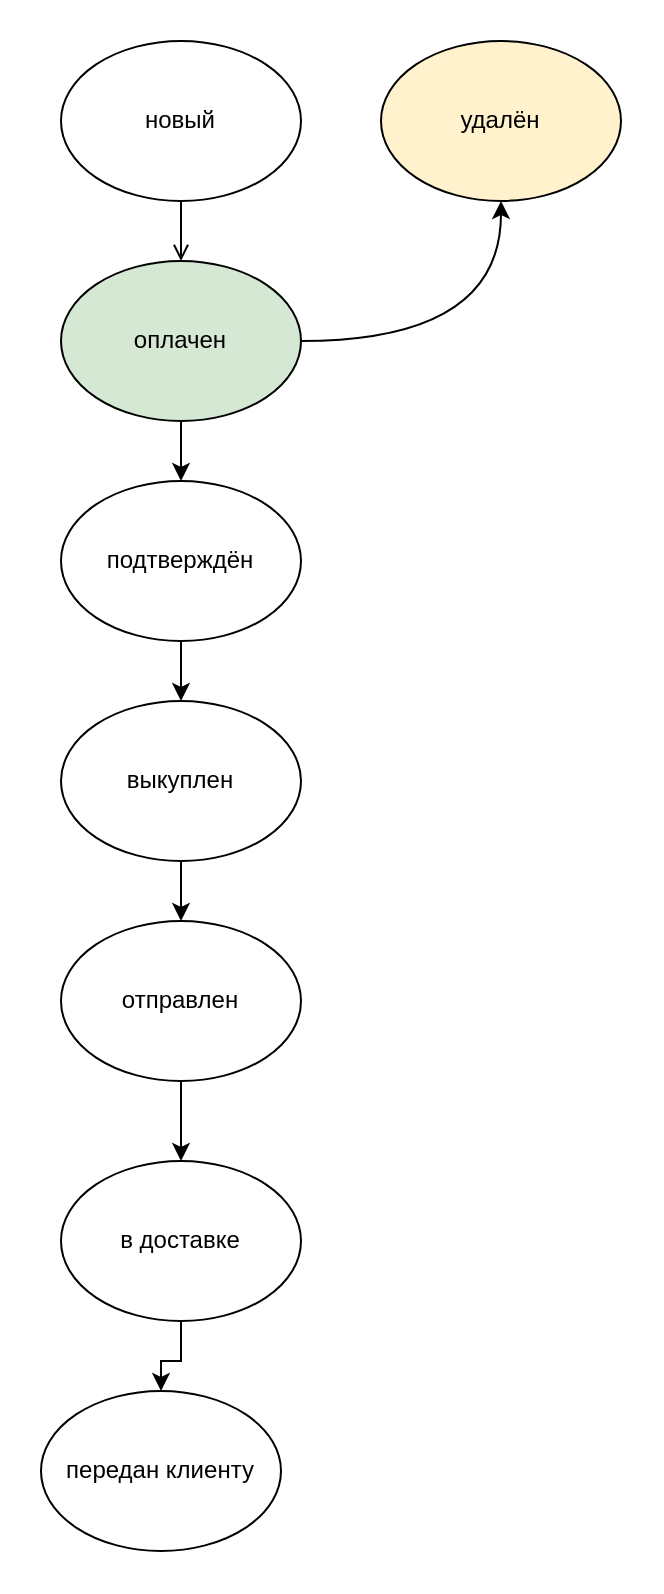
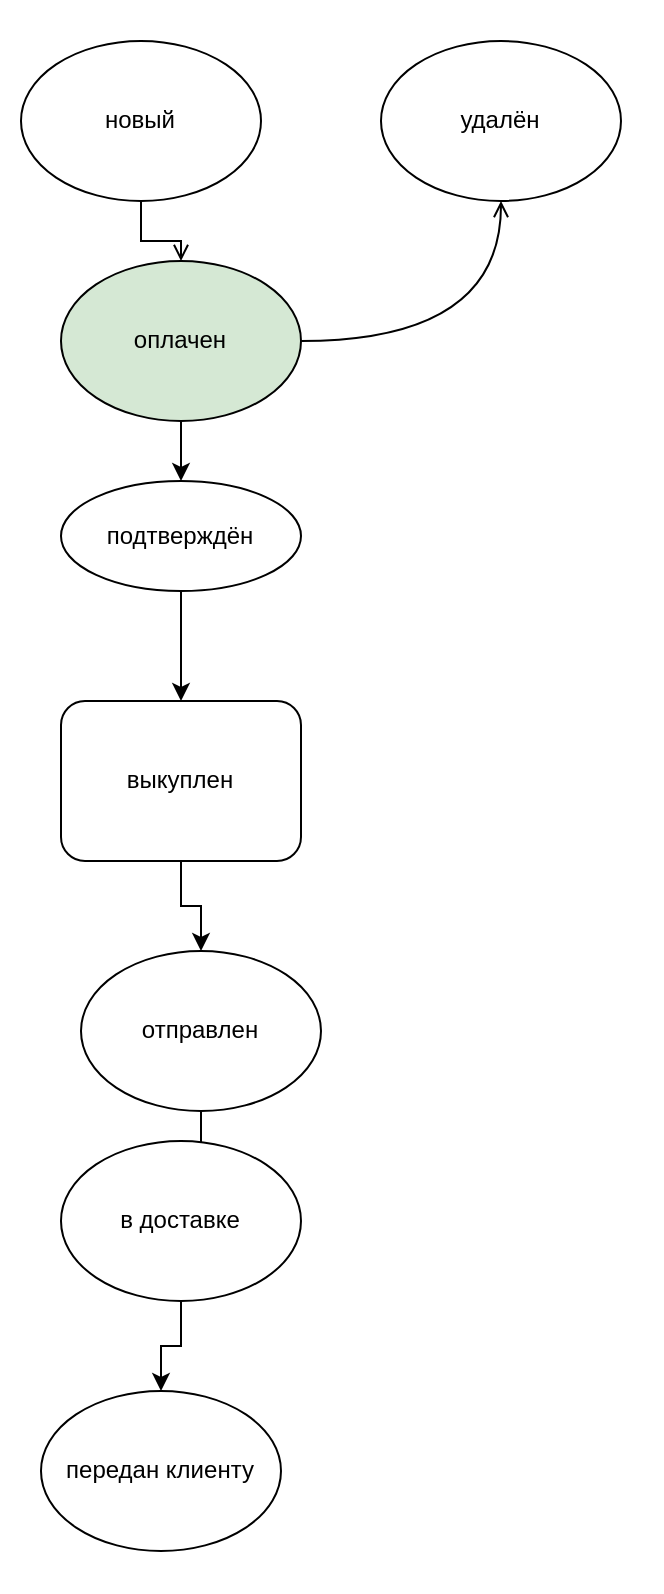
  <mxCell id="0" />
  <mxCell id="1" parent="0" />
  <mxCell id="2" style="edgeStyle=orthogonalEdgeStyle;rounded=0;orthogonalLoop=1;jettySize=auto;html=1;endArrow=open;" edge="1" parent="1" source="3" target="6"><mxGeometry relative="1" as="geometry" /></mxCell>
- <mxCell id="3" value="новый" style="ellipse;whiteSpace=wrap;html=1;" vertex="1" parent="1"><mxGeometry x="30" y="20" width="120" height="80" as="geometry" /></mxCell>
+ <mxCell id="3" value="новый" style="ellipse;whiteSpace=wrap;html=1;" vertex="1" parent="1"><mxGeometry x="10" y="20" width="120" height="80" as="geometry" /></mxCell>
  <mxCell id="4" value="" style="edgeStyle=orthogonalEdgeStyle;rounded=0;orthogonalLoop=1;jettySize=auto;html=1;" edge="1" parent="1" source="6" target="9"><mxGeometry relative="1" as="geometry" /></mxCell>
- <mxCell id="5" style="edgeStyle=orthogonalEdgeStyle;rounded=0;orthogonalLoop=1;jettySize=auto;html=1;curved=1;" edge="1" parent="1" source="6" target="7"><mxGeometry relative="1" as="geometry" /></mxCell>
+ <mxCell id="5" style="edgeStyle=orthogonalEdgeStyle;rounded=0;orthogonalLoop=1;jettySize=auto;html=1;curved=1;endArrow=open;" edge="1" parent="1" source="6" target="7"><mxGeometry relative="1" as="geometry" /></mxCell>
  <mxCell id="6" value="оплачен" style="ellipse;whiteSpace=wrap;html=1;fillColor=#d5e8d4;" vertex="1" parent="1"><mxGeometry x="30" y="130" width="120" height="80" as="geometry" /></mxCell>
- <mxCell id="7" value="удалён" style="ellipse;whiteSpace=wrap;html=1;fillColor=#fff2cc;" vertex="1" parent="1"><mxGeometry x="190" y="20" width="120" height="80" as="geometry" /></mxCell>
+ <mxCell id="7" value="удалён" style="ellipse;whiteSpace=wrap;html=1;" vertex="1" parent="1"><mxGeometry x="190" y="20" width="120" height="80" as="geometry" /></mxCell>
  <mxCell id="8" value="" style="edgeStyle=orthogonalEdgeStyle;rounded=0;orthogonalLoop=1;jettySize=auto;html=1;" edge="1" parent="1" source="9" target="11"><mxGeometry relative="1" as="geometry" /></mxCell>
- <mxCell id="9" value="подтверждён" style="ellipse;whiteSpace=wrap;html=1;" vertex="1" parent="1"><mxGeometry x="30" y="240" width="120" height="80" as="geometry" /></mxCell>
+ <mxCell id="9" value="подтверждён" style="ellipse;whiteSpace=wrap;html=1;" vertex="1" parent="1"><mxGeometry x="30" y="240" width="120" height="55" as="geometry" /></mxCell>
  <mxCell id="10" value="" style="edgeStyle=orthogonalEdgeStyle;rounded=0;orthogonalLoop=1;jettySize=auto;html=1;" edge="1" parent="1" source="11" target="13"><mxGeometry relative="1" as="geometry" /></mxCell>
- <mxCell id="11" value="выкуплен" style="ellipse;whiteSpace=wrap;html=1;" vertex="1" parent="1"><mxGeometry x="30" y="350" width="120" height="80" as="geometry" /></mxCell>
+ <mxCell id="11" value="выкуплен" style="whiteSpace=wrap;html=1;rounded=1;" vertex="1" parent="1"><mxGeometry x="30" y="350" width="120" height="80" as="geometry" /></mxCell>
  <mxCell id="12" value="" style="edgeStyle=orthogonalEdgeStyle;rounded=0;orthogonalLoop=1;jettySize=auto;html=1;" edge="1" parent="1" source="13" target="15"><mxGeometry relative="1" as="geometry" /></mxCell>
- <mxCell id="13" value="отправлен" style="ellipse;whiteSpace=wrap;html=1;" vertex="1" parent="1"><mxGeometry x="30" y="460" width="120" height="80" as="geometry" /></mxCell>
+ <mxCell id="13" value="отправлен" style="ellipse;whiteSpace=wrap;html=1;" vertex="1" parent="1"><mxGeometry x="40" y="475" width="120" height="80" as="geometry" /></mxCell>
  <mxCell id="14" value="" style="edgeStyle=orthogonalEdgeStyle;rounded=0;orthogonalLoop=1;jettySize=auto;html=1;" edge="1" parent="1" source="15" target="16"><mxGeometry relative="1" as="geometry" /></mxCell>
- <mxCell id="15" value="&lt;div&gt;в доставке&lt;/div&gt;" style="ellipse;whiteSpace=wrap;html=1;" vertex="1" parent="1"><mxGeometry x="30" y="580" width="120" height="80" as="geometry" /></mxCell>
+ <mxCell id="15" value="&lt;div&gt;в доставке&lt;/div&gt;" style="ellipse;whiteSpace=wrap;html=1;" vertex="1" parent="1"><mxGeometry x="30" y="570" width="120" height="80" as="geometry" /></mxCell>
  <mxCell id="16" value="передан клиенту" style="ellipse;whiteSpace=wrap;html=1;" vertex="1" parent="1"><mxGeometry x="20" y="695" width="120" height="80" as="geometry" /></mxCell>
